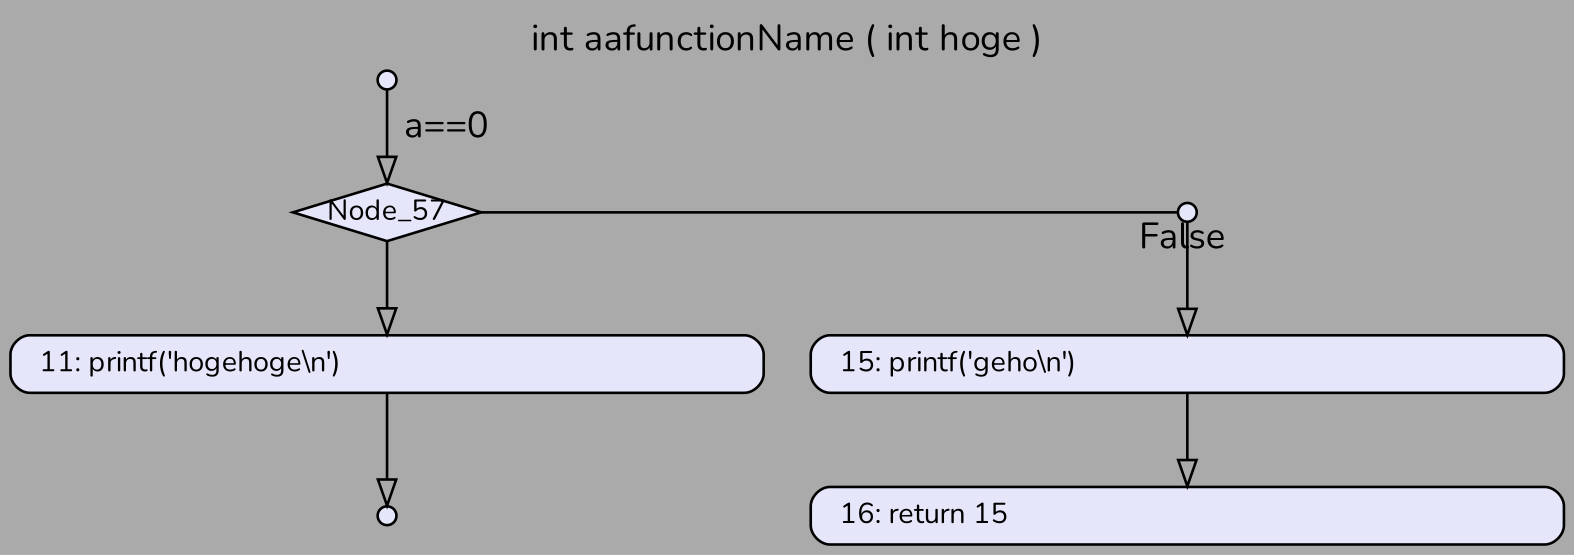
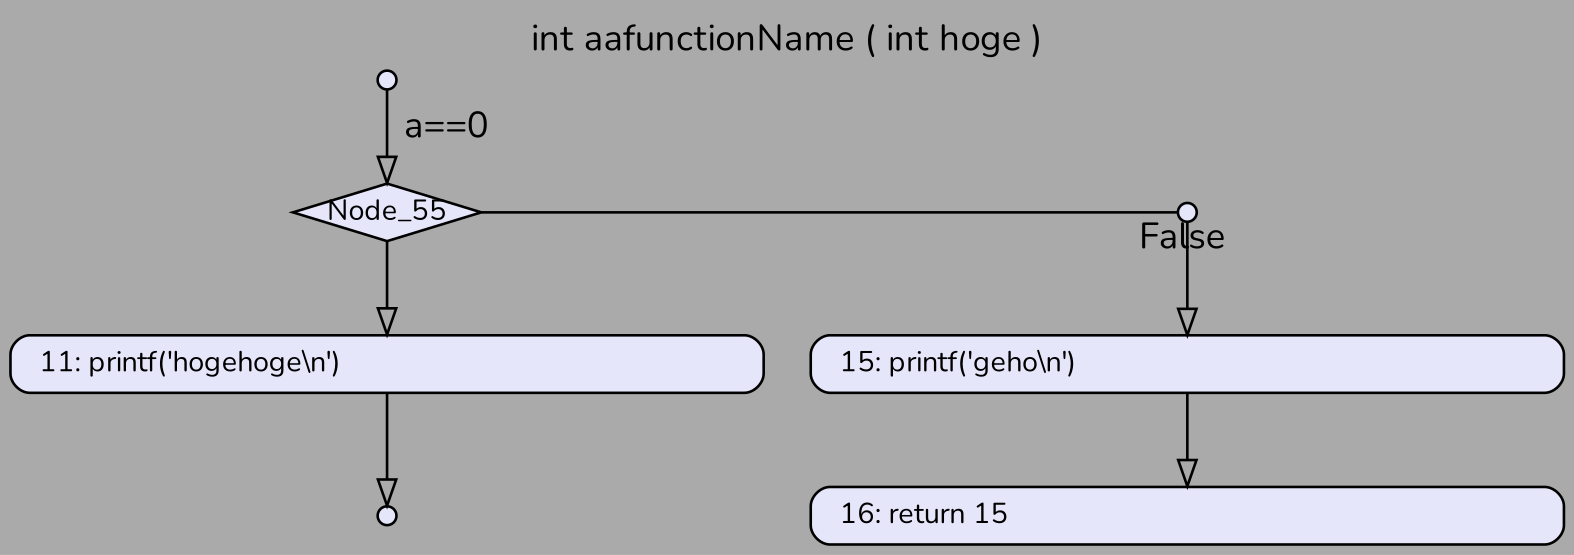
  digraph {
    bgcolor="#aaaaaa"
    label="int aafunctionName ( int hoge )"
    labelloc=t
    splines=false
    fontname=Nunito
    node [color="#000000" fillcolor="#e6e6fa" fixedsize=true fontcolor="#000000" fontname=Nunito fontsize=11 shape=point style="filled, rounded"]
    edge [fillcolor="#aaaaaa" fontcolor="#000000" fontname=Nunito fontsize=14 weight=100]
-   Node_55 [height=0.3 shape=diamond style=filled width=1 label=Node_57]
+   Node_55 [height=0.3 shape=diamond style=filled width=1]
    Node_57 [height=0.1 width=0.1]
    Node_54 [height=0.1 width=0.1]
    n4 [height=0.3 label=" 11: printf('hogehoge\\n')\l" shape=box width=4]
    Node_60 [height=0.1 width=0.1]
    n6 [height=0.3 label=" 15: printf('geho\\n')\l" shape=box width=4]
    n7 [height=0.3 label=" 16: return 15\l" shape=box width=4]
    subgraph sub_1 {
      rank=same
      Node_55
      Node_57
    }
    Node_55 -> Node_57 [dir=none headlabel=" False\l" labelangle=90 labeldistance=1 labelfloat=true weight=""]
    Node_55 -> n4
    Node_57 -> n6
    Node_54 -> Node_55 [headlabel=" a==0\l" labelangle=-45 labeldistance=3.0 labelfloat=true]
    n4 -> Node_60
    n6 -> n7
  }
